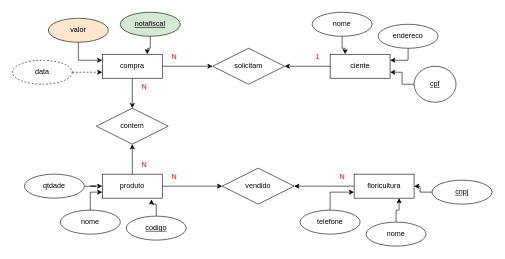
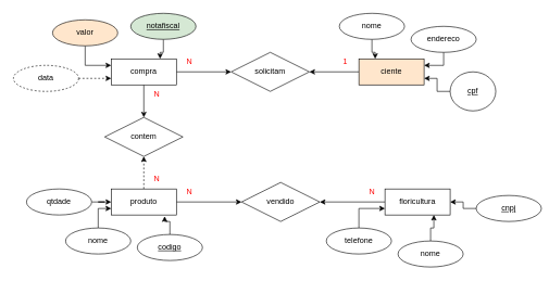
  <mxCell id="0" />
  <mxCell id="1" parent="0" />
  <mxCell id="2" style="edgeStyle=orthogonalEdgeStyle;rounded=0;orthogonalLoop=1;jettySize=auto;html=1;entryX=0;entryY=0.5;entryDx=0;entryDy=0;" edge="1" parent="1" source="4" target="7"><mxGeometry relative="1" as="geometry" /></mxCell>
  <mxCell id="3" style="edgeStyle=orthogonalEdgeStyle;rounded=0;orthogonalLoop=1;jettySize=auto;html=1;entryX=0.5;entryY=0;entryDx=0;entryDy=0;" edge="1" parent="1" source="4" target="20"><mxGeometry relative="1" as="geometry" /></mxCell>
  <mxCell id="4" value="compra" style="whiteSpace=wrap;html=1;align=center;" vertex="1" parent="1"><mxGeometry x="170" y="90" width="100" height="40" as="geometry" /></mxCell>
  <mxCell id="5" style="edgeStyle=orthogonalEdgeStyle;rounded=0;orthogonalLoop=1;jettySize=auto;html=1;entryX=1;entryY=0.5;entryDx=0;entryDy=0;" edge="1" parent="1" source="6" target="7"><mxGeometry relative="1" as="geometry" /></mxCell>
- <mxCell id="6" value="ciente" style="whiteSpace=wrap;html=1;align=center;" vertex="1" parent="1"><mxGeometry x="550" y="90" width="100" height="40" as="geometry" /></mxCell>
+ <mxCell id="6" value="ciente" style="whiteSpace=wrap;html=1;align=center;fillColor=#ffe6cc;" vertex="1" parent="1"><mxGeometry x="550" y="90" width="100" height="40" as="geometry" /></mxCell>
  <mxCell id="7" value="solicitam" style="shape=rhombus;perimeter=rhombusPerimeter;whiteSpace=wrap;html=1;align=center;" vertex="1" parent="1"><mxGeometry x="354" y="80" width="120" height="60" as="geometry" /></mxCell>
  <mxCell id="8" style="edgeStyle=orthogonalEdgeStyle;rounded=0;orthogonalLoop=1;jettySize=auto;html=1;entryX=0;entryY=0.25;entryDx=0;entryDy=0;" edge="1" parent="1" source="9" target="4"><mxGeometry relative="1" as="geometry" /></mxCell>
  <mxCell id="9" value="valor" style="ellipse;whiteSpace=wrap;html=1;align=center;fillColor=#ffe6cc;" vertex="1" parent="1"><mxGeometry x="80" y="30" width="100" height="40" as="geometry" /></mxCell>
  <mxCell id="10" style="edgeStyle=orthogonalEdgeStyle;rounded=0;orthogonalLoop=1;jettySize=auto;html=1;entryX=1;entryY=0.25;entryDx=0;entryDy=0;" edge="1" parent="1" source="11" target="6"><mxGeometry relative="1" as="geometry" /></mxCell>
  <mxCell id="11" value="endereco" style="ellipse;whiteSpace=wrap;html=1;align=center;" vertex="1" parent="1"><mxGeometry x="630" y="40" width="100" height="40" as="geometry" /></mxCell>
  <mxCell id="12" style="edgeStyle=orthogonalEdgeStyle;rounded=0;orthogonalLoop=1;jettySize=auto;html=1;entryX=0;entryY=0.75;entryDx=0;entryDy=0;dashed=1;" edge="1" parent="1" source="13" target="4"><mxGeometry relative="1" as="geometry" /></mxCell>
  <mxCell id="13" value="data" style="ellipse;whiteSpace=wrap;html=1;align=center;dashed=1;" vertex="1" parent="1"><mxGeometry x="20" y="100" width="100" height="40" as="geometry" /></mxCell>
  <mxCell id="14" style="edgeStyle=orthogonalEdgeStyle;rounded=0;orthogonalLoop=1;jettySize=auto;html=1;entryX=0.75;entryY=0;entryDx=0;entryDy=0;" edge="1" parent="1" source="15" target="4"><mxGeometry relative="1" as="geometry" /></mxCell>
  <mxCell id="15" value="notafiscal" style="ellipse;whiteSpace=wrap;html=1;align=center;fontStyle=4;fillColor=#d5e8d4;" vertex="1" parent="1"><mxGeometry x="200" y="20" width="100" height="40" as="geometry" /></mxCell>
  <mxCell id="16" style="edgeStyle=orthogonalEdgeStyle;rounded=0;orthogonalLoop=1;jettySize=auto;html=1;entryX=0.25;entryY=0;entryDx=0;entryDy=0;" edge="1" parent="1" source="17" target="6"><mxGeometry relative="1" as="geometry" /></mxCell>
  <mxCell id="17" value="nome" style="ellipse;whiteSpace=wrap;html=1;align=center;" vertex="1" parent="1"><mxGeometry x="520" y="20" width="100" height="40" as="geometry" /></mxCell>
  <mxCell id="18" style="edgeStyle=orthogonalEdgeStyle;rounded=0;orthogonalLoop=1;jettySize=auto;html=1;entryX=1;entryY=0.75;entryDx=0;entryDy=0;" edge="1" parent="1" source="19" target="6"><mxGeometry relative="1" as="geometry" /></mxCell>
  <mxCell id="19" value="cpf" style="ellipse;whiteSpace=wrap;html=1;align=center;fontStyle=4;" vertex="1" parent="1"><mxGeometry x="690" y="110" width="70" height="60" as="geometry" /></mxCell>
  <mxCell id="20" value="contem" style="shape=rhombus;perimeter=rhombusPerimeter;whiteSpace=wrap;html=1;align=center;" vertex="1" parent="1"><mxGeometry x="160" y="180" width="120" height="60" as="geometry" /></mxCell>
- <mxCell id="21" style="edgeStyle=orthogonalEdgeStyle;rounded=0;orthogonalLoop=1;jettySize=auto;html=1;entryX=0.5;entryY=1;entryDx=0;entryDy=0;" edge="1" parent="1" source="23" target="20"><mxGeometry relative="1" as="geometry" /></mxCell>
+ <mxCell id="21" style="edgeStyle=orthogonalEdgeStyle;rounded=0;orthogonalLoop=1;jettySize=auto;html=1;entryX=0.5;entryY=1;entryDx=0;entryDy=0;dashed=1;" edge="1" parent="1" source="23" target="20"><mxGeometry relative="1" as="geometry" /></mxCell>
  <mxCell id="22" style="edgeStyle=orthogonalEdgeStyle;rounded=0;orthogonalLoop=1;jettySize=auto;html=1;entryX=0;entryY=0.5;entryDx=0;entryDy=0;" edge="1" parent="1" source="23" target="30"><mxGeometry relative="1" as="geometry" /></mxCell>
  <mxCell id="23" value="produto" style="whiteSpace=wrap;html=1;align=center;" vertex="1" parent="1"><mxGeometry x="170" y="290" width="100" height="40" as="geometry" /></mxCell>
  <mxCell id="24" style="edgeStyle=orthogonalEdgeStyle;rounded=0;orthogonalLoop=1;jettySize=auto;html=1;entryX=0;entryY=0.5;entryDx=0;entryDy=0;" edge="1" parent="1" source="25" target="23"><mxGeometry relative="1" as="geometry" /></mxCell>
  <mxCell id="25" value="qtdade" style="ellipse;whiteSpace=wrap;html=1;align=center;" vertex="1" parent="1"><mxGeometry x="40" y="290" width="100" height="40" as="geometry" /></mxCell>
  <mxCell id="26" style="edgeStyle=orthogonalEdgeStyle;rounded=0;orthogonalLoop=1;jettySize=auto;html=1;entryX=0;entryY=0.75;entryDx=0;entryDy=0;" edge="1" parent="1" source="27" target="23"><mxGeometry relative="1" as="geometry" /></mxCell>
  <mxCell id="27" value="nome" style="ellipse;whiteSpace=wrap;html=1;align=center;" vertex="1" parent="1"><mxGeometry x="100" y="350" width="100" height="40" as="geometry" /></mxCell>
  <mxCell id="28" value="codigo" style="ellipse;whiteSpace=wrap;html=1;align=center;fontStyle=4;" vertex="1" parent="1"><mxGeometry x="210" y="360" width="100" height="40" as="geometry" /></mxCell>
  <mxCell id="29" style="edgeStyle=orthogonalEdgeStyle;rounded=0;orthogonalLoop=1;jettySize=auto;html=1;entryX=0.82;entryY=1.05;entryDx=0;entryDy=0;entryPerimeter=0;" edge="1" parent="1" source="28" target="23"><mxGeometry relative="1" as="geometry" /></mxCell>
  <mxCell id="30" value="vendido" style="shape=rhombus;perimeter=rhombusPerimeter;whiteSpace=wrap;html=1;align=center;" vertex="1" parent="1"><mxGeometry x="370" y="280" width="120" height="60" as="geometry" /></mxCell>
  <mxCell id="31" style="edgeStyle=orthogonalEdgeStyle;rounded=0;orthogonalLoop=1;jettySize=auto;html=1;entryX=1;entryY=0.5;entryDx=0;entryDy=0;" edge="1" parent="1" source="32" target="30"><mxGeometry relative="1" as="geometry" /></mxCell>
  <mxCell id="32" value="floricultura" style="whiteSpace=wrap;html=1;align=center;" vertex="1" parent="1"><mxGeometry x="590" y="290" width="100" height="40" as="geometry" /></mxCell>
  <mxCell id="33" style="edgeStyle=orthogonalEdgeStyle;rounded=0;orthogonalLoop=1;jettySize=auto;html=1;entryX=0;entryY=0.75;entryDx=0;entryDy=0;" edge="1" parent="1" source="34" target="32"><mxGeometry relative="1" as="geometry" /></mxCell>
  <mxCell id="34" value="telefone" style="ellipse;whiteSpace=wrap;html=1;align=center;" vertex="1" parent="1"><mxGeometry x="500" y="350" width="100" height="40" as="geometry" /></mxCell>
  <mxCell id="35" style="edgeStyle=orthogonalEdgeStyle;rounded=0;orthogonalLoop=1;jettySize=auto;html=1;entryX=0.75;entryY=1;entryDx=0;entryDy=0;" edge="1" parent="1" source="36" target="32"><mxGeometry relative="1" as="geometry" /></mxCell>
  <mxCell id="36" value="nome" style="ellipse;whiteSpace=wrap;html=1;align=center;" vertex="1" parent="1"><mxGeometry x="610" y="370" width="100" height="40" as="geometry" /></mxCell>
  <mxCell id="37" style="edgeStyle=orthogonalEdgeStyle;rounded=0;orthogonalLoop=1;jettySize=auto;html=1;entryX=1;entryY=0.5;entryDx=0;entryDy=0;" edge="1" parent="1" source="38" target="32"><mxGeometry relative="1" as="geometry" /></mxCell>
- <mxCell id="38" value="cnpj" style="ellipse;whiteSpace=wrap;html=1;align=center;fontStyle=4;" vertex="1" parent="1"><mxGeometry x="720" y="300" width="100" height="40" as="geometry" /></mxCell>
+ <mxCell id="38" value="cnpj" style="ellipse;whiteSpace=wrap;html=1;align=center;fontStyle=4;" vertex="1" parent="1"><mxGeometry x="730" y="300" width="100" height="40" as="geometry" /></mxCell>
  <mxCell id="39" value="N" style="text;strokeColor=none;fillColor=none;spacingLeft=4;spacingRight=4;overflow=hidden;rotatable=0;points=[[0,0.5],[1,0.5]];portConstraint=eastwest;fontSize=12;whiteSpace=wrap;html=1;fontColor=#ff0000;" vertex="1" parent="1"><mxGeometry x="280" y="80" width="40" height="30" as="geometry" /></mxCell>
  <mxCell id="40" value="N" style="text;strokeColor=none;fillColor=none;spacingLeft=4;spacingRight=4;overflow=hidden;rotatable=0;points=[[0,0.5],[1,0.5]];portConstraint=eastwest;fontSize=12;whiteSpace=wrap;html=1;fontColor=#ff0000;" vertex="1" parent="1"><mxGeometry x="230" y="130" width="40" height="30" as="geometry" /></mxCell>
  <mxCell id="41" value="1" style="text;strokeColor=none;fillColor=none;spacingLeft=4;spacingRight=4;overflow=hidden;rotatable=0;points=[[0,0.5],[1,0.5]];portConstraint=eastwest;fontSize=12;whiteSpace=wrap;html=1;fontColor=#ff0000;" vertex="1" parent="1"><mxGeometry x="520" y="80" width="40" height="30" as="geometry" /></mxCell>
  <mxCell id="42" value="N" style="text;strokeColor=none;fillColor=none;spacingLeft=4;spacingRight=4;overflow=hidden;rotatable=0;points=[[0,0.5],[1,0.5]];portConstraint=eastwest;fontSize=12;whiteSpace=wrap;html=1;fontColor=#ff0000;" vertex="1" parent="1"><mxGeometry x="560" y="280" width="40" height="30" as="geometry" /></mxCell>
  <mxCell id="43" value="N" style="text;strokeColor=none;fillColor=none;spacingLeft=4;spacingRight=4;overflow=hidden;rotatable=0;points=[[0,0.5],[1,0.5]];portConstraint=eastwest;fontSize=12;whiteSpace=wrap;html=1;fontColor=#ff0000;" vertex="1" parent="1"><mxGeometry x="280" y="280" width="40" height="30" as="geometry" /></mxCell>
  <mxCell id="44" value="N" style="text;strokeColor=none;fillColor=none;spacingLeft=4;spacingRight=4;overflow=hidden;rotatable=0;points=[[0,0.5],[1,0.5]];portConstraint=eastwest;fontSize=12;whiteSpace=wrap;html=1;fontColor=#ff0000;" vertex="1" parent="1"><mxGeometry x="230" y="260" width="40" height="30" as="geometry" /></mxCell>
